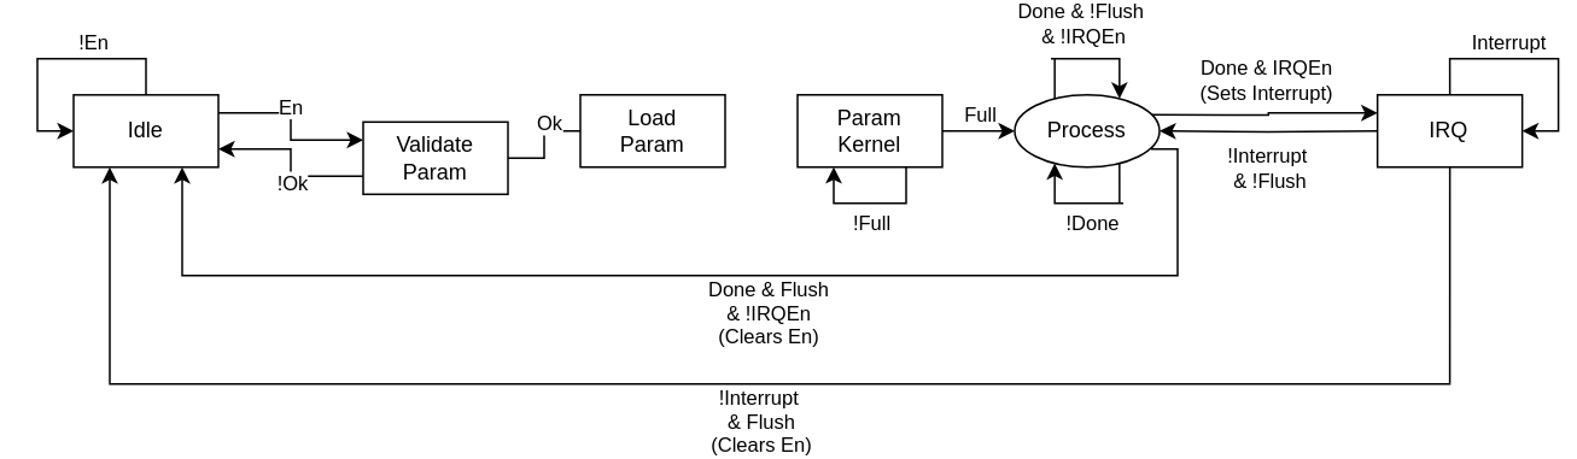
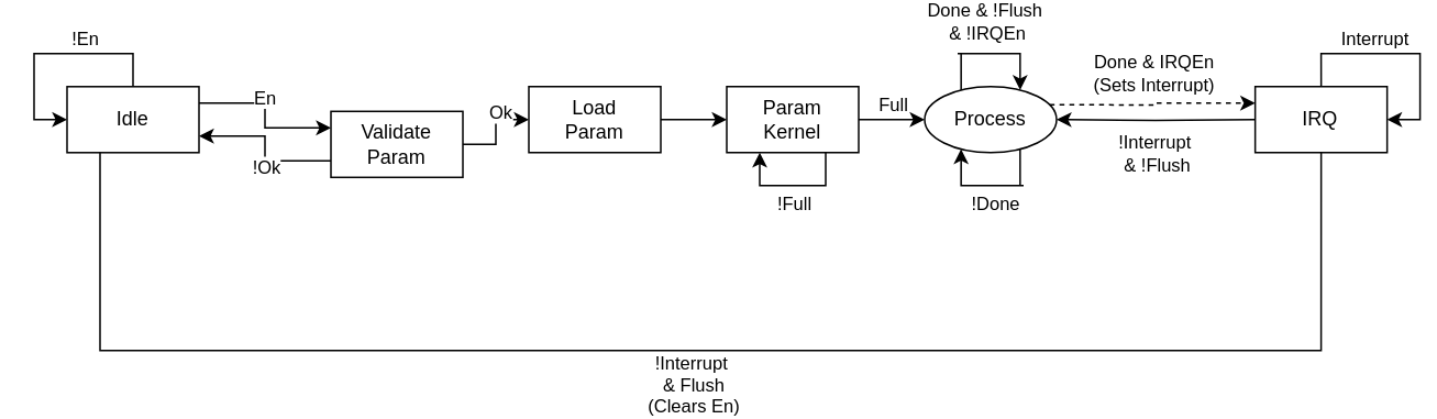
  <mxCell id="0" />
  <mxCell id="1" parent="0" />
  <mxCell id="2" style="edgeStyle=orthogonalEdgeStyle;rounded=0;orthogonalLoop=1;jettySize=auto;html=1;exitX=1;exitY=0.25;exitDx=0;exitDy=0;entryX=0;entryY=0.25;entryDx=0;entryDy=0;" parent="1" source="4" target="9" edge="1"><mxGeometry relative="1" as="geometry" /></mxCell>
  <mxCell id="3" value="En" style="edgeLabel;html=1;align=center;verticalAlign=middle;resizable=0;points=[];" parent="2" vertex="1" connectable="0"><mxGeometry y="-1" relative="1" as="geometry"><mxPoint y="-11" as="offset" /></mxGeometry></mxCell>
  <mxCell id="4" value="Idle" style="rounded=0;whiteSpace=wrap;html=1;" parent="1" vertex="1"><mxGeometry x="40" y="40.03" width="80" height="40" as="geometry" /></mxCell>
  <mxCell id="5" style="edgeStyle=orthogonalEdgeStyle;rounded=0;orthogonalLoop=1;jettySize=auto;html=1;exitX=0;exitY=0.75;exitDx=0;exitDy=0;entryX=1;entryY=0.75;entryDx=0;entryDy=0;" parent="1" source="9" target="4" edge="1"><mxGeometry relative="1" as="geometry" /></mxCell>
  <mxCell id="6" value="!Ok" style="edgeLabel;html=1;align=center;verticalAlign=middle;resizable=0;points=[];" parent="5" vertex="1" connectable="0"><mxGeometry x="-0.007" relative="1" as="geometry"><mxPoint y="10" as="offset" /></mxGeometry></mxCell>
- <mxCell id="7" style="edgeStyle=orthogonalEdgeStyle;rounded=0;orthogonalLoop=1;jettySize=auto;html=1;exitX=1;exitY=0.5;exitDx=0;exitDy=0;entryX=0;entryY=0.5;entryDx=0;entryDy=0;endArrow=none;" parent="1" source="9" target="34" edge="1"><mxGeometry relative="1" as="geometry"><mxPoint x="310" y="60" as="targetPoint" /></mxGeometry></mxCell>
+ <mxCell id="7" style="edgeStyle=orthogonalEdgeStyle;rounded=0;orthogonalLoop=1;jettySize=auto;html=1;exitX=1;exitY=0.5;exitDx=0;exitDy=0;entryX=0;entryY=0.5;entryDx=0;entryDy=0;" parent="1" source="9" target="34" edge="1"><mxGeometry relative="1" as="geometry"><mxPoint x="310" y="60" as="targetPoint" /></mxGeometry></mxCell>
  <mxCell id="8" value="Ok" style="edgeLabel;html=1;align=center;verticalAlign=middle;resizable=0;points=[];" parent="7" vertex="1" connectable="0"><mxGeometry x="0.007" y="-2" relative="1" as="geometry"><mxPoint y="-12" as="offset" /></mxGeometry></mxCell>
  <mxCell id="9" value="&lt;div&gt;Validate&lt;/div&gt;&lt;div&gt;Param&lt;/div&gt;" style="rounded=0;whiteSpace=wrap;html=1;" parent="1" vertex="1"><mxGeometry x="200" y="55.03" width="80" height="40" as="geometry" /></mxCell>
  <mxCell id="10" style="edgeStyle=orthogonalEdgeStyle;rounded=0;orthogonalLoop=1;jettySize=auto;html=1;exitX=0.5;exitY=0;exitDx=0;exitDy=0;entryX=0;entryY=0.5;entryDx=0;entryDy=0;" parent="1" source="4" target="4" edge="1"><mxGeometry relative="1" as="geometry"><Array as="points"><mxPoint x="80" y="20.03" /><mxPoint x="20" y="20.03" /><mxPoint x="20" y="60.03" /></Array></mxGeometry></mxCell>
  <mxCell id="11" value="!En" style="edgeLabel;html=1;align=center;verticalAlign=middle;resizable=0;points=[];" parent="10" vertex="1" connectable="0"><mxGeometry x="-0.212" y="1" relative="1" as="geometry"><mxPoint x="5" y="-11" as="offset" /></mxGeometry></mxCell>
  <mxCell id="12" style="edgeStyle=orthogonalEdgeStyle;rounded=0;orthogonalLoop=1;jettySize=auto;html=1;exitX=1;exitY=0.5;exitDx=0;exitDy=0;entryX=0;entryY=0.5;entryDx=0;entryDy=0;" parent="1" source="14" target="19" edge="1"><mxGeometry relative="1" as="geometry" /></mxCell>
  <mxCell id="13" value="Full" style="edgeLabel;html=1;align=center;verticalAlign=middle;resizable=0;points=[];" parent="12" vertex="1" connectable="0"><mxGeometry x="-0.007" y="-1" relative="1" as="geometry"><mxPoint y="-11" as="offset" /></mxGeometry></mxCell>
  <mxCell id="14" value="Param&lt;div&gt;Kernel&lt;/div&gt;" style="rounded=0;whiteSpace=wrap;html=1;" parent="1" vertex="1"><mxGeometry x="440" y="40" width="80" height="40" as="geometry" /></mxCell>
- <mxCell id="15" style="edgeStyle=orthogonalEdgeStyle;rounded=0;orthogonalLoop=1;jettySize=auto;html=1;exitX=1;exitY=0.25;exitDx=0;exitDy=0;entryX=0;entryY=0.25;entryDx=0;entryDy=0;" parent="1" source="19" target="28" edge="1"><mxGeometry relative="1" as="geometry" /></mxCell>
+ <mxCell id="15" style="edgeStyle=orthogonalEdgeStyle;rounded=0;orthogonalLoop=1;jettySize=auto;html=1;exitX=1;exitY=0.25;exitDx=0;exitDy=0;entryX=0;entryY=0.25;entryDx=0;entryDy=0;dashed=1;" parent="1" source="19" target="28" edge="1"><mxGeometry relative="1" as="geometry" /></mxCell>
  <mxCell id="16" value="Done &amp;amp; IRQEn&lt;div&gt;(Sets Interrupt)&lt;/div&gt;" style="edgeLabel;html=1;align=center;verticalAlign=middle;resizable=0;points=[];" parent="15" vertex="1" connectable="0"><mxGeometry x="-0.079" y="4" relative="1" as="geometry"><mxPoint x="5" y="-16" as="offset" /></mxGeometry></mxCell>
- <mxCell id="17" style="edgeStyle=orthogonalEdgeStyle;rounded=0;orthogonalLoop=1;jettySize=auto;html=1;exitX=1;exitY=0.75;exitDx=0;exitDy=0;entryX=0.75;entryY=1;entryDx=0;entryDy=0;" parent="1" source="19" target="4" edge="1"><mxGeometry relative="1" as="geometry"><Array as="points"><mxPoint x="650" y="70" /><mxPoint x="650" y="140" /><mxPoint x="100" y="140" /></Array></mxGeometry></mxCell>
- <mxCell id="18" value="Done &amp;amp; Flush&lt;br&gt;&amp;amp; !IRQEn&lt;div&gt;(Clears En)&lt;br&gt;&lt;/div&gt;" style="edgeLabel;html=1;align=center;verticalAlign=middle;resizable=0;points=[];" parent="17" vertex="1" connectable="0"><mxGeometry x="-0.114" y="-1" relative="1" as="geometry"><mxPoint x="-4" y="21" as="offset" /></mxGeometry></mxCell>
  <mxCell id="19" value="Process" style="ellipse;whiteSpace=wrap;html=1;" parent="1" vertex="1"><mxGeometry x="560" y="40" width="80" height="40" as="geometry" /></mxCell>
  <mxCell id="20" style="edgeStyle=orthogonalEdgeStyle;rounded=0;orthogonalLoop=1;jettySize=auto;html=1;exitX=0.75;exitY=1;exitDx=0;exitDy=0;entryX=0.25;entryY=1;entryDx=0;entryDy=0;" parent="1" source="14" target="14" edge="1"><mxGeometry relative="1" as="geometry" /></mxCell>
  <mxCell id="21" value="!Full" style="edgeLabel;html=1;align=center;verticalAlign=middle;resizable=0;points=[];" parent="20" vertex="1" connectable="0"><mxGeometry x="0.231" relative="1" as="geometry"><mxPoint x="9" y="10" as="offset" /></mxGeometry></mxCell>
  <mxCell id="22" style="edgeStyle=orthogonalEdgeStyle;rounded=0;orthogonalLoop=1;jettySize=auto;html=1;exitX=0.75;exitY=1;exitDx=0;exitDy=0;entryX=0.25;entryY=1;entryDx=0;entryDy=0;" parent="1" source="19" target="19" edge="1"><mxGeometry relative="1" as="geometry"><Array as="points"><mxPoint x="620" y="100" /><mxPoint x="580" y="100" /></Array></mxGeometry></mxCell>
  <mxCell id="23" value="!Done" style="edgeLabel;html=1;align=center;verticalAlign=middle;resizable=0;points=[];" parent="22" vertex="1" connectable="0"><mxGeometry x="0.222" y="-1" relative="1" as="geometry"><mxPoint x="9" y="11" as="offset" /></mxGeometry></mxCell>
  <mxCell id="24" style="edgeStyle=orthogonalEdgeStyle;rounded=0;orthogonalLoop=1;jettySize=auto;html=1;entryX=1;entryY=0.5;entryDx=0;entryDy=0;" parent="1" target="19" edge="1"><mxGeometry relative="1" as="geometry"><mxPoint x="760" y="60" as="sourcePoint" /></mxGeometry></mxCell>
  <mxCell id="25" value="!Interrupt&amp;nbsp;&lt;div&gt;&amp;amp; !Flush&lt;/div&gt;" style="edgeLabel;html=1;align=center;verticalAlign=middle;resizable=0;points=[];" parent="24" vertex="1" connectable="0"><mxGeometry x="0.05" y="1" relative="1" as="geometry"><mxPoint x="3" y="19" as="offset" /></mxGeometry></mxCell>
- <mxCell id="26" style="edgeStyle=orthogonalEdgeStyle;rounded=0;orthogonalLoop=1;jettySize=auto;html=1;exitX=0.5;exitY=1;exitDx=0;exitDy=0;entryX=0.25;entryY=1;entryDx=0;entryDy=0;" parent="1" source="28" target="4" edge="1"><mxGeometry relative="1" as="geometry"><Array as="points"><mxPoint x="800" y="200" /><mxPoint x="60" y="200" /></Array></mxGeometry></mxCell>
+ <mxCell id="26" style="edgeStyle=orthogonalEdgeStyle;rounded=0;orthogonalLoop=1;jettySize=auto;html=1;exitX=0.5;exitY=1;exitDx=0;exitDy=0;entryX=0.25;entryY=1;entryDx=0;entryDy=0;endArrow=none;" parent="1" source="28" target="4" edge="1"><mxGeometry relative="1" as="geometry"><Array as="points"><mxPoint x="800" y="200" /><mxPoint x="60" y="200" /></Array></mxGeometry></mxCell>
  <mxCell id="27" value="!Interrupt&amp;nbsp;&lt;div&gt;&amp;amp; Flush&lt;/div&gt;&lt;div&gt;(Clears En)&lt;br&gt;&lt;/div&gt;" style="edgeLabel;html=1;align=center;verticalAlign=middle;resizable=0;points=[];" parent="26" vertex="1" connectable="0"><mxGeometry x="0.001" relative="1" as="geometry"><mxPoint x="-10" y="20" as="offset" /></mxGeometry></mxCell>
  <mxCell id="28" value="IRQ" style="rounded=0;whiteSpace=wrap;html=1;" parent="1" vertex="1"><mxGeometry x="760.43" y="40" width="80" height="40" as="geometry" /></mxCell>
  <mxCell id="29" style="edgeStyle=orthogonalEdgeStyle;rounded=0;orthogonalLoop=1;jettySize=auto;html=1;exitX=0.25;exitY=0;exitDx=0;exitDy=0;entryX=0.75;entryY=0;entryDx=0;entryDy=0;" parent="1" source="19" target="19" edge="1"><mxGeometry relative="1" as="geometry"><Array as="points"><mxPoint x="580" y="20" /><mxPoint x="620" y="20" /></Array></mxGeometry></mxCell>
  <mxCell id="30" value="Done &amp;amp; !Flush&amp;nbsp;&lt;div&gt;&amp;amp; !IRQEn&lt;/div&gt;" style="edgeLabel;html=1;align=center;verticalAlign=middle;resizable=0;points=[];" parent="29" vertex="1" connectable="0"><mxGeometry x="-0.121" y="1" relative="1" as="geometry"><mxPoint x="5" y="-19" as="offset" /></mxGeometry></mxCell>
  <mxCell id="31" style="edgeStyle=orthogonalEdgeStyle;rounded=0;orthogonalLoop=1;jettySize=auto;html=1;exitX=0.5;exitY=0;exitDx=0;exitDy=0;entryX=1;entryY=0.5;entryDx=0;entryDy=0;" parent="1" source="28" target="28" edge="1"><mxGeometry relative="1" as="geometry" /></mxCell>
  <mxCell id="32" value="Interrupt" style="edgeLabel;html=1;align=center;verticalAlign=middle;resizable=0;points=[];" parent="31" vertex="1" connectable="0"><mxGeometry x="-0.253" relative="1" as="geometry"><mxPoint y="-10" as="offset" /></mxGeometry></mxCell>
+ <mxCell id="33" style="edgeStyle=orthogonalEdgeStyle;rounded=0;orthogonalLoop=1;jettySize=auto;html=1;exitX=1;exitY=0.5;exitDx=0;exitDy=0;entryX=0;entryY=0.5;entryDx=0;entryDy=0;" parent="1" source="34" target="14" edge="1"><mxGeometry relative="1" as="geometry" /></mxCell>
  <mxCell id="34" value="&lt;div&gt;Load&lt;/div&gt;&lt;div&gt;Param&lt;/div&gt;" style="rounded=0;whiteSpace=wrap;html=1;" parent="1" vertex="1"><mxGeometry x="320" y="40" width="80" height="40" as="geometry" /></mxCell>
